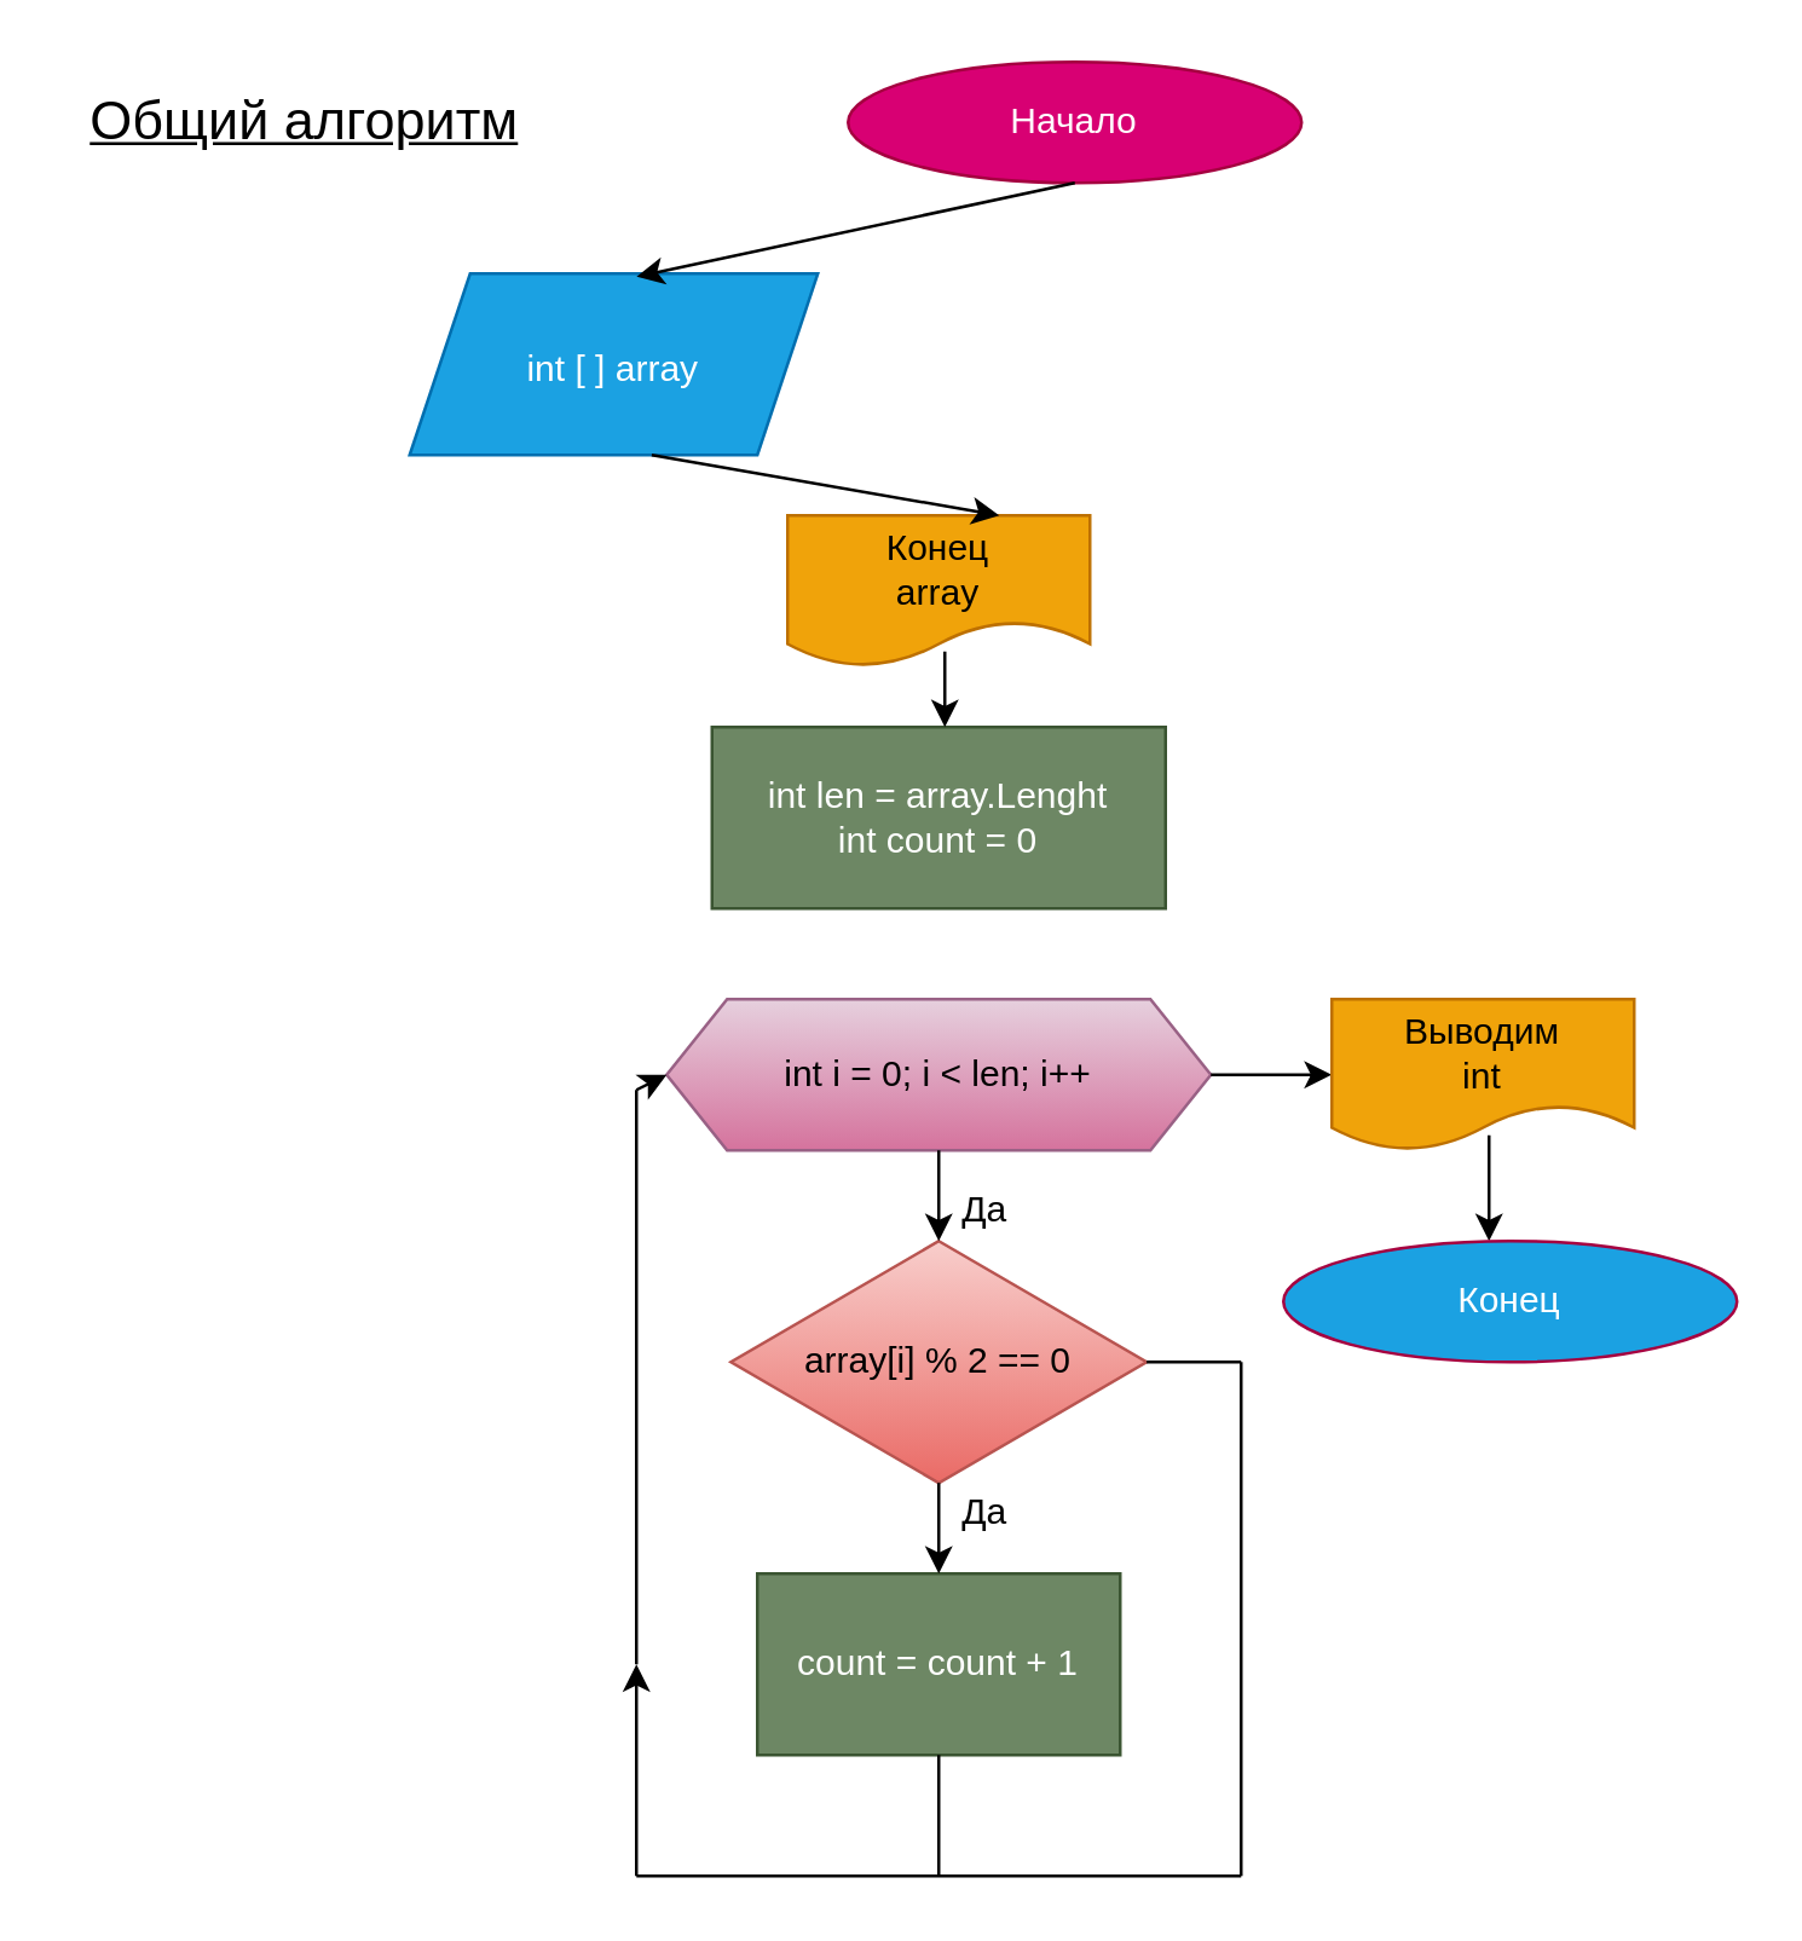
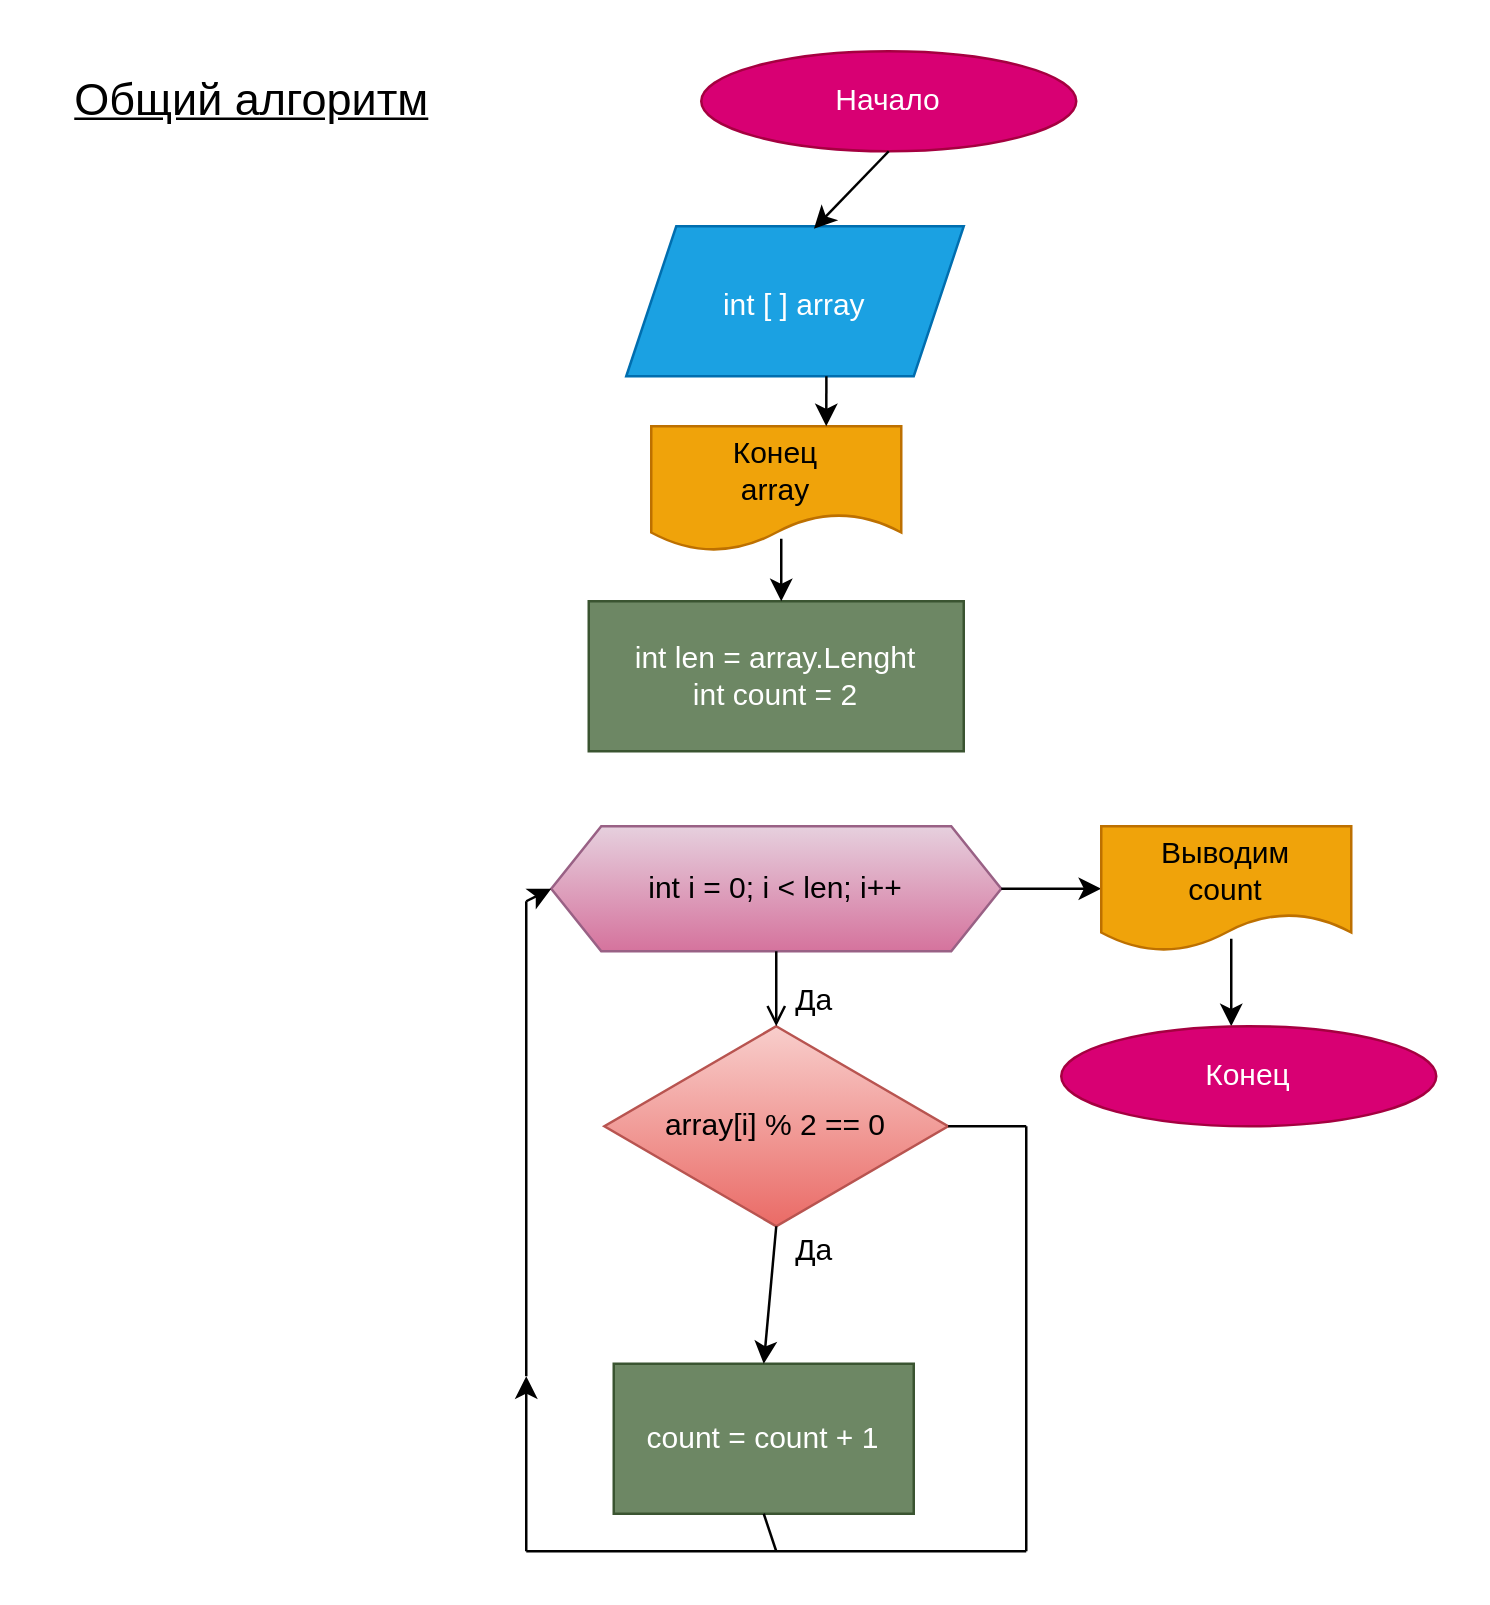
  <mxCell id="0" />
  <mxCell id="1" parent="0" />
  <mxCell id="2" value="Начало" style="ellipse;whiteSpace=wrap;html=1;fillColor=#d80073;fontColor=#ffffff;strokeColor=#A50040;" vertex="1" parent="1"><mxGeometry x="280" y="20" width="150" height="40" as="geometry" /></mxCell>
  <mxCell id="3" value="&lt;font style=&quot;font-size: 18px&quot;&gt;&lt;u&gt;Общий алгоритм&lt;/u&gt;&lt;/font&gt;" style="text;html=1;align=center;verticalAlign=middle;resizable=0;points=[];autosize=1;strokeColor=none;fillColor=none;" vertex="1" parent="1"><mxGeometry x="20" y="30" width="160" height="20" as="geometry" /></mxCell>
- <mxCell id="4" value="&lt;font style=&quot;font-size: 12px&quot;&gt;int [ ] array&lt;/font&gt;" style="shape=parallelogram;perimeter=parallelogramPerimeter;whiteSpace=wrap;html=1;fixedSize=1;fontSize=18;fillColor=#1ba1e2;fontColor=#ffffff;strokeColor=#006EAF;" vertex="1" parent="1"><mxGeometry x="135" y="90" width="135" height="60" as="geometry" /></mxCell>
- <mxCell id="5" value="int len = array.Lenght&lt;br&gt;int count = 0" style="rounded=0;whiteSpace=wrap;html=1;fontSize=12;fillColor=#6d8764;fontColor=#ffffff;strokeColor=#3A5431;" vertex="1" parent="1"><mxGeometry x="235" y="240" width="150" height="60" as="geometry" /></mxCell>
+ <mxCell id="4" value="&lt;font style=&quot;font-size: 12px&quot;&gt;int [ ] array&lt;/font&gt;" style="shape=parallelogram;perimeter=parallelogramPerimeter;whiteSpace=wrap;html=1;fixedSize=1;fontSize=18;fillColor=#1ba1e2;fontColor=#ffffff;strokeColor=#006EAF;" vertex="1" parent="1"><mxGeometry x="250" y="90" width="135" height="60" as="geometry" /></mxCell>
+ <mxCell id="5" value="int len = array.Lenght&lt;br&gt;int count = 2" style="rounded=0;whiteSpace=wrap;html=1;fontSize=12;fillColor=#6d8764;fontColor=#ffffff;strokeColor=#3A5431;" vertex="1" parent="1"><mxGeometry x="235" y="240" width="150" height="60" as="geometry" /></mxCell>
  <mxCell id="6" value="int i = 0; i &amp;lt; len; i++" style="shape=hexagon;perimeter=hexagonPerimeter2;whiteSpace=wrap;html=1;fixedSize=1;fontSize=12;fillColor=#e6d0de;gradientColor=#d5739d;strokeColor=#996185;" vertex="1" parent="1"><mxGeometry x="220" y="330" width="180" height="50" as="geometry" /></mxCell>
  <mxCell id="7" value="array[i] % 2 == 0" style="rhombus;whiteSpace=wrap;html=1;fontSize=12;fillColor=#f8cecc;gradientColor=#ea6b66;strokeColor=#b85450;" vertex="1" parent="1"><mxGeometry x="241.25" y="410" width="137.5" height="80" as="geometry" /></mxCell>
- <mxCell id="8" value="count = count + 1" style="rounded=0;whiteSpace=wrap;html=1;fontSize=12;fillColor=#6d8764;fontColor=#ffffff;strokeColor=#3A5431;" vertex="1" parent="1"><mxGeometry x="250" y="520" width="120" height="60" as="geometry" /></mxCell>
+ <mxCell id="8" value="count = count + 1" style="rounded=0;whiteSpace=wrap;html=1;fontSize=12;fillColor=#6d8764;fontColor=#ffffff;strokeColor=#3A5431;" vertex="1" parent="1"><mxGeometry x="245" y="545" width="120" height="60" as="geometry" /></mxCell>
  <mxCell id="9" value="Конец&lt;br&gt;array" style="shape=document;whiteSpace=wrap;html=1;boundedLbl=1;fontSize=12;fillColor=#f0a30a;fontColor=#000000;strokeColor=#BD7000;" vertex="1" parent="1"><mxGeometry x="260" y="170" width="100" height="50" as="geometry" /></mxCell>
  <mxCell id="10" value="" style="endArrow=classic;html=1;fontSize=12;exitX=0.5;exitY=1;exitDx=0;exitDy=0;entryX=0.556;entryY=0.017;entryDx=0;entryDy=0;entryPerimeter=0;" edge="1" parent="1" source="2" target="4"><mxGeometry width="50" height="50" relative="1" as="geometry"><mxPoint x="185" y="120" as="sourcePoint" /><mxPoint x="235" y="70" as="targetPoint" /></mxGeometry></mxCell>
  <mxCell id="11" value="" style="endArrow=classic;html=1;fontSize=12;exitX=0.593;exitY=1;exitDx=0;exitDy=0;exitPerimeter=0;" edge="1" parent="1" source="4"><mxGeometry width="50" height="50" relative="1" as="geometry"><mxPoint x="310" y="190" as="sourcePoint" /><mxPoint x="330" y="170" as="targetPoint" /></mxGeometry></mxCell>
  <mxCell id="12" value="" style="endArrow=classic;html=1;fontSize=12;exitX=0.52;exitY=0.9;exitDx=0;exitDy=0;exitPerimeter=0;" edge="1" parent="1" source="9"><mxGeometry width="50" height="50" relative="1" as="geometry"><mxPoint x="310" y="190" as="sourcePoint" /><mxPoint x="312" y="240" as="targetPoint" /></mxGeometry></mxCell>
- <mxCell id="13" value="" style="endArrow=classic;html=1;fontSize=12;exitX=0.5;exitY=1;exitDx=0;exitDy=0;" edge="1" parent="1" source="6" target="7"><mxGeometry width="50" height="50" relative="1" as="geometry"><mxPoint x="310" y="390" as="sourcePoint" /><mxPoint x="360" y="340" as="targetPoint" /></mxGeometry></mxCell>
+ <mxCell id="13" value="" style="endArrow=open;html=1;fontSize=12;exitX=0.5;exitY=1;exitDx=0;exitDy=0;" edge="1" parent="1" source="6" target="7"><mxGeometry width="50" height="50" relative="1" as="geometry"><mxPoint x="310" y="390" as="sourcePoint" /><mxPoint x="360" y="340" as="targetPoint" /></mxGeometry></mxCell>
  <mxCell id="14" value="" style="endArrow=classic;html=1;fontSize=12;entryX=0.5;entryY=0;entryDx=0;entryDy=0;" edge="1" parent="1" target="8"><mxGeometry width="50" height="50" relative="1" as="geometry"><mxPoint x="310" y="490" as="sourcePoint" /><mxPoint x="360" y="440" as="targetPoint" /></mxGeometry></mxCell>
  <mxCell id="15" value="" style="endArrow=none;html=1;fontSize=12;" edge="1" parent="1"><mxGeometry width="50" height="50" relative="1" as="geometry"><mxPoint x="210" y="550" as="sourcePoint" /><mxPoint x="210" y="360" as="targetPoint" /></mxGeometry></mxCell>
  <mxCell id="16" value="" style="endArrow=classic;html=1;fontSize=12;entryX=0;entryY=0.5;entryDx=0;entryDy=0;" edge="1" parent="1" target="6"><mxGeometry width="50" height="50" relative="1" as="geometry"><mxPoint x="210" y="360" as="sourcePoint" /><mxPoint x="360" y="440" as="targetPoint" /></mxGeometry></mxCell>
  <mxCell id="17" value="" style="endArrow=none;html=1;fontSize=12;exitX=1;exitY=0.5;exitDx=0;exitDy=0;" edge="1" parent="1" source="7"><mxGeometry width="50" height="50" relative="1" as="geometry"><mxPoint x="310" y="490" as="sourcePoint" /><mxPoint x="410" y="450" as="targetPoint" /></mxGeometry></mxCell>
  <mxCell id="18" value="" style="endArrow=none;html=1;fontSize=12;" edge="1" parent="1"><mxGeometry width="50" height="50" relative="1" as="geometry"><mxPoint x="410" y="450" as="sourcePoint" /><mxPoint x="410" y="620" as="targetPoint" /></mxGeometry></mxCell>
  <mxCell id="19" value="" style="endArrow=none;html=1;fontSize=12;" edge="1" parent="1"><mxGeometry width="50" height="50" relative="1" as="geometry"><mxPoint x="210" y="620" as="sourcePoint" /><mxPoint x="410" y="620" as="targetPoint" /></mxGeometry></mxCell>
  <mxCell id="20" value="" style="endArrow=classic;html=1;fontSize=12;" edge="1" parent="1"><mxGeometry width="50" height="50" relative="1" as="geometry"><mxPoint x="210" y="620" as="sourcePoint" /><mxPoint x="210" y="550" as="targetPoint" /></mxGeometry></mxCell>
  <mxCell id="21" value="" style="endArrow=classic;html=1;fontSize=12;exitX=1;exitY=0.5;exitDx=0;exitDy=0;" edge="1" parent="1" source="6"><mxGeometry width="50" height="50" relative="1" as="geometry"><mxPoint x="310" y="490" as="sourcePoint" /><mxPoint x="440" y="355" as="targetPoint" /></mxGeometry></mxCell>
- <mxCell id="22" value="Выводим&lt;br&gt;int" style="shape=document;whiteSpace=wrap;html=1;boundedLbl=1;fontSize=12;fillColor=#f0a30a;fontColor=#000000;strokeColor=#BD7000;" vertex="1" parent="1"><mxGeometry x="440" y="330" width="100" height="50" as="geometry" /></mxCell>
+ <mxCell id="22" value="Выводим&lt;br&gt;count" style="shape=document;whiteSpace=wrap;html=1;boundedLbl=1;fontSize=12;fillColor=#f0a30a;fontColor=#000000;strokeColor=#BD7000;" vertex="1" parent="1"><mxGeometry x="440" y="330" width="100" height="50" as="geometry" /></mxCell>
  <mxCell id="23" value="" style="endArrow=classic;html=1;fontSize=12;exitX=0.52;exitY=0.9;exitDx=0;exitDy=0;exitPerimeter=0;" edge="1" parent="1" source="22"><mxGeometry width="50" height="50" relative="1" as="geometry"><mxPoint x="310" y="390" as="sourcePoint" /><mxPoint x="492" y="410" as="targetPoint" /></mxGeometry></mxCell>
- <mxCell id="24" value="Конец" style="ellipse;whiteSpace=wrap;html=1;fillColor=#1ba1e2;fontColor=#ffffff;strokeColor=#A50040;" vertex="1" parent="1"><mxGeometry x="424" y="410" width="150" height="40" as="geometry" /></mxCell>
+ <mxCell id="24" value="Конец" style="ellipse;whiteSpace=wrap;html=1;fillColor=#d80073;fontColor=#ffffff;strokeColor=#A50040;" vertex="1" parent="1"><mxGeometry x="424" y="410" width="150" height="40" as="geometry" /></mxCell>
  <mxCell id="25" value="Да" style="text;html=1;align=center;verticalAlign=middle;resizable=0;points=[];autosize=1;strokeColor=none;fillColor=none;fontSize=12;" vertex="1" parent="1"><mxGeometry x="310" y="390" width="30" height="20" as="geometry" /></mxCell>
  <mxCell id="26" value="" style="endArrow=none;html=1;fontSize=12;exitX=0.5;exitY=1;exitDx=0;exitDy=0;" edge="1" parent="1" source="8"><mxGeometry width="50" height="50" relative="1" as="geometry"><mxPoint x="310" y="520" as="sourcePoint" /><mxPoint x="310" y="620" as="targetPoint" /></mxGeometry></mxCell>
  <mxCell id="27" value="Да" style="text;html=1;align=center;verticalAlign=middle;resizable=0;points=[];autosize=1;strokeColor=none;fillColor=none;fontSize=12;" vertex="1" parent="1"><mxGeometry x="310" y="490" width="30" height="20" as="geometry" /></mxCell>
